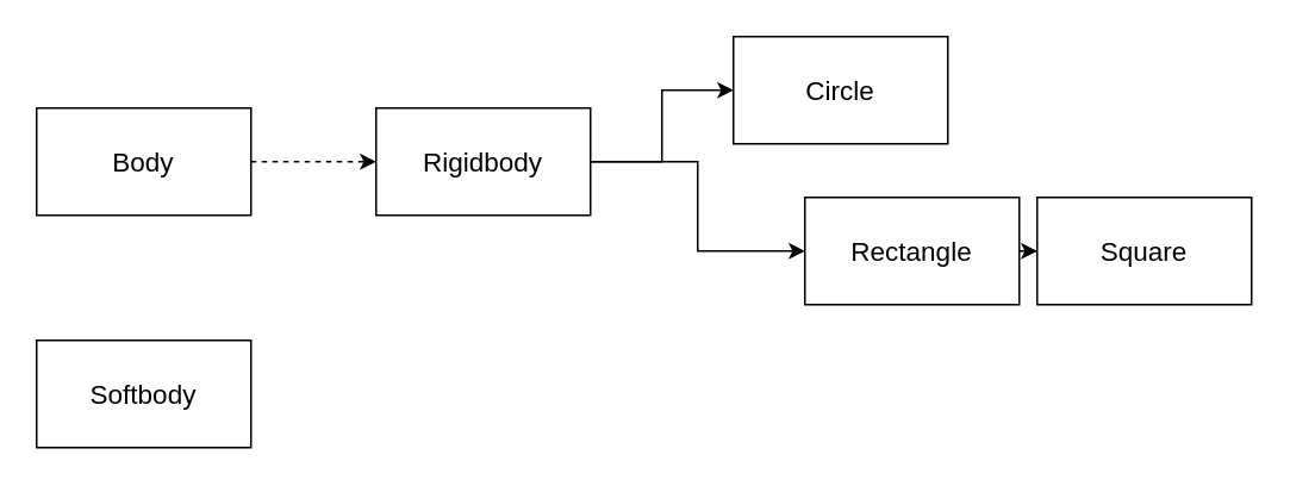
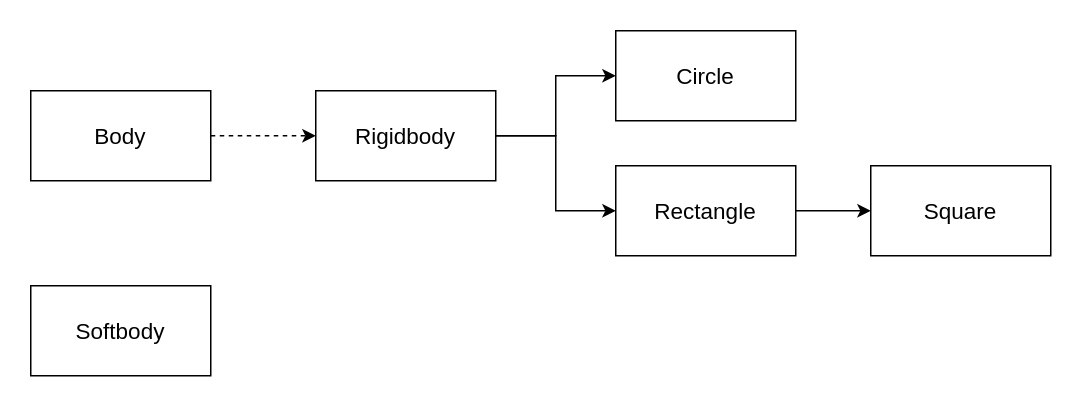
  <mxCell id="0" />
  <mxCell id="1" parent="0" />
  <mxCell id="2" style="edgeStyle=orthogonalEdgeStyle;rounded=0;orthogonalLoop=1;jettySize=auto;html=1;entryX=0;entryY=0.5;entryDx=0;entryDy=0;dashed=1;" parent="1" source="3" target="6" edge="1"><mxGeometry relative="1" as="geometry" /></mxCell>
  <mxCell id="3" value="&lt;font style=&quot;font-size: 15px;&quot;&gt;Body&lt;/font&gt;" style="rounded=0;whiteSpace=wrap;html=1;" parent="1" vertex="1"><mxGeometry x="20" y="60" width="120" height="60" as="geometry" /></mxCell>
  <mxCell id="4" style="edgeStyle=orthogonalEdgeStyle;rounded=0;orthogonalLoop=1;jettySize=auto;html=1;entryX=0;entryY=0.5;entryDx=0;entryDy=0;" parent="1" source="6" target="7" edge="1"><mxGeometry relative="1" as="geometry" /></mxCell>
  <mxCell id="5" style="edgeStyle=orthogonalEdgeStyle;rounded=0;orthogonalLoop=1;jettySize=auto;html=1;entryX=0;entryY=0.5;entryDx=0;entryDy=0;" parent="1" source="6" target="9" edge="1"><mxGeometry relative="1" as="geometry"><mxPoint x="410" y="350" as="targetPoint" /></mxGeometry></mxCell>
  <mxCell id="6" value="Rigidbody" style="rounded=0;whiteSpace=wrap;html=1;fontSize=15;" parent="1" vertex="1"><mxGeometry x="210" y="60" width="120" height="60" as="geometry" /></mxCell>
  <mxCell id="7" value="Circle" style="rounded=0;whiteSpace=wrap;html=1;fontSize=15;" parent="1" vertex="1"><mxGeometry x="410" y="20" width="120" height="60" as="geometry" /></mxCell>
  <mxCell id="8" style="edgeStyle=orthogonalEdgeStyle;rounded=0;orthogonalLoop=1;jettySize=auto;html=1;entryX=0;entryY=0.5;entryDx=0;entryDy=0;" parent="1" source="9" target="10" edge="1"><mxGeometry relative="1" as="geometry" /></mxCell>
- <mxCell id="9" value="Rectangle" style="rounded=0;whiteSpace=wrap;html=1;fontSize=15;" parent="1" vertex="1"><mxGeometry x="450" y="110" width="120" height="60" as="geometry" /></mxCell>
+ <mxCell id="9" value="Rectangle" style="rounded=0;whiteSpace=wrap;html=1;fontSize=15;" parent="1" vertex="1"><mxGeometry x="410" y="110" width="120" height="60" as="geometry" /></mxCell>
  <mxCell id="10" value="Square" style="rounded=0;whiteSpace=wrap;html=1;fontSize=15;" parent="1" vertex="1"><mxGeometry x="580" y="110" width="120" height="60" as="geometry" /></mxCell>
  <mxCell id="11" value="Softbody" style="rounded=0;whiteSpace=wrap;html=1;fontSize=15;" parent="1" vertex="1"><mxGeometry x="20" y="190" width="120" height="60" as="geometry" /></mxCell>
